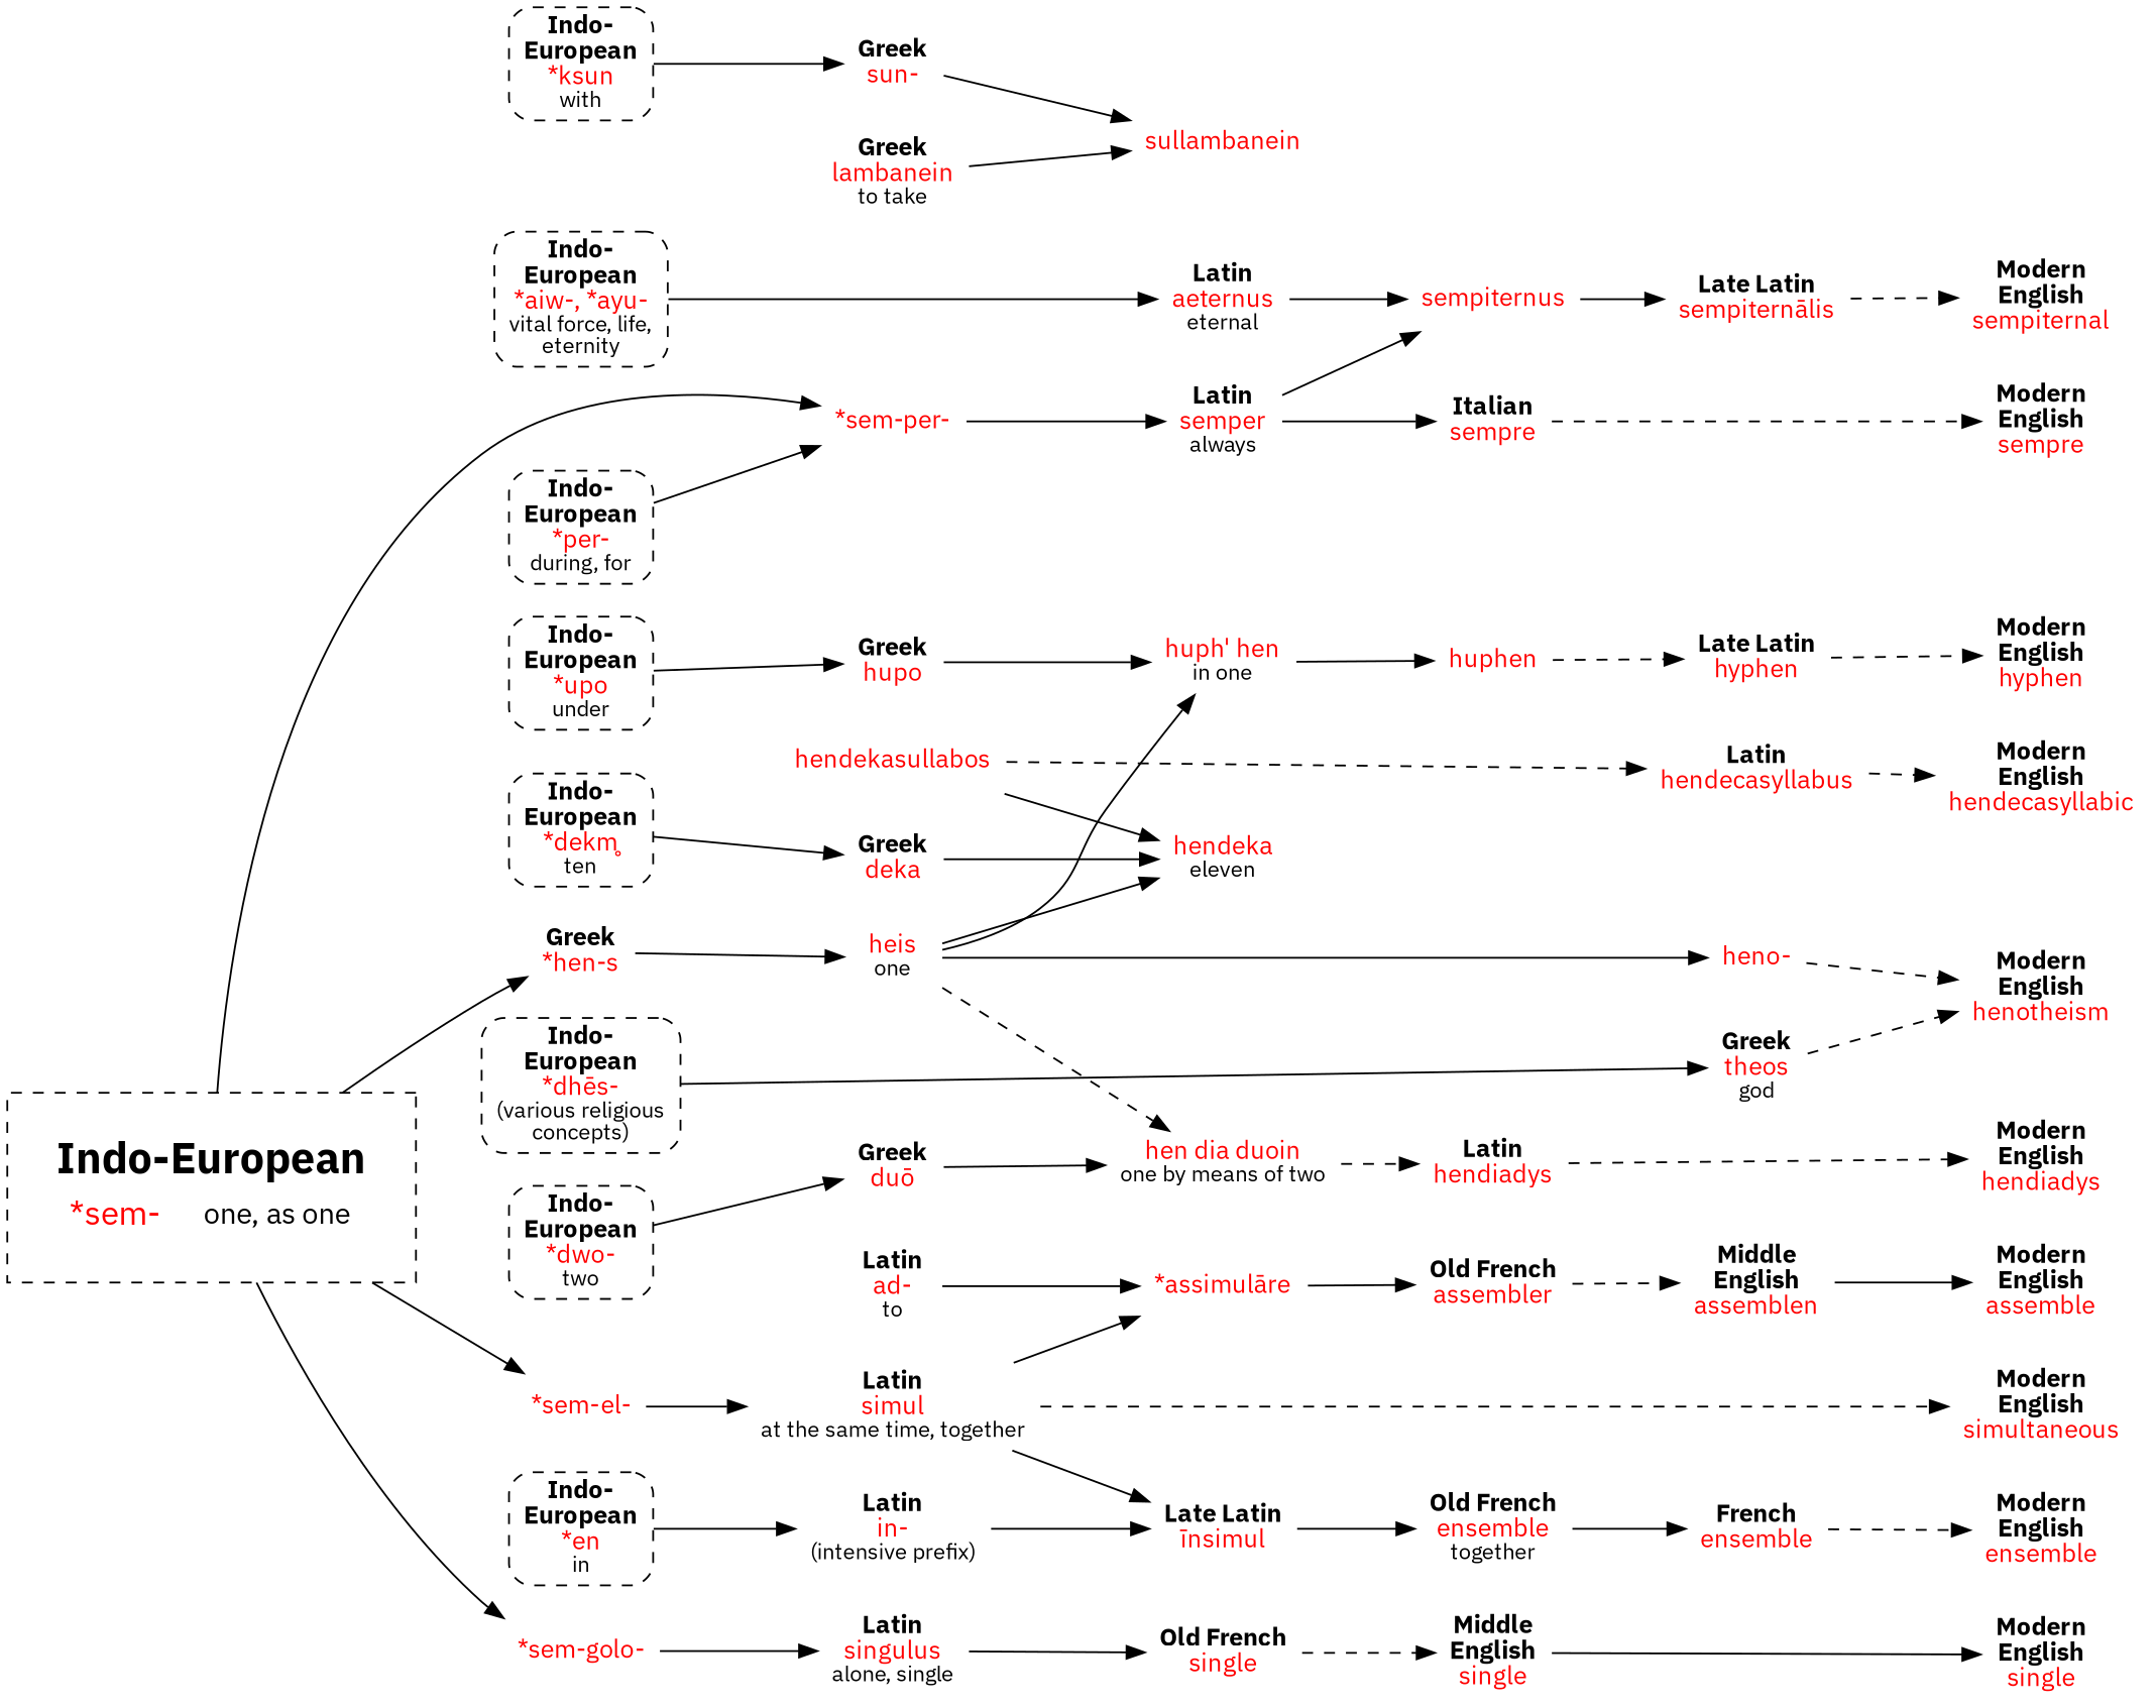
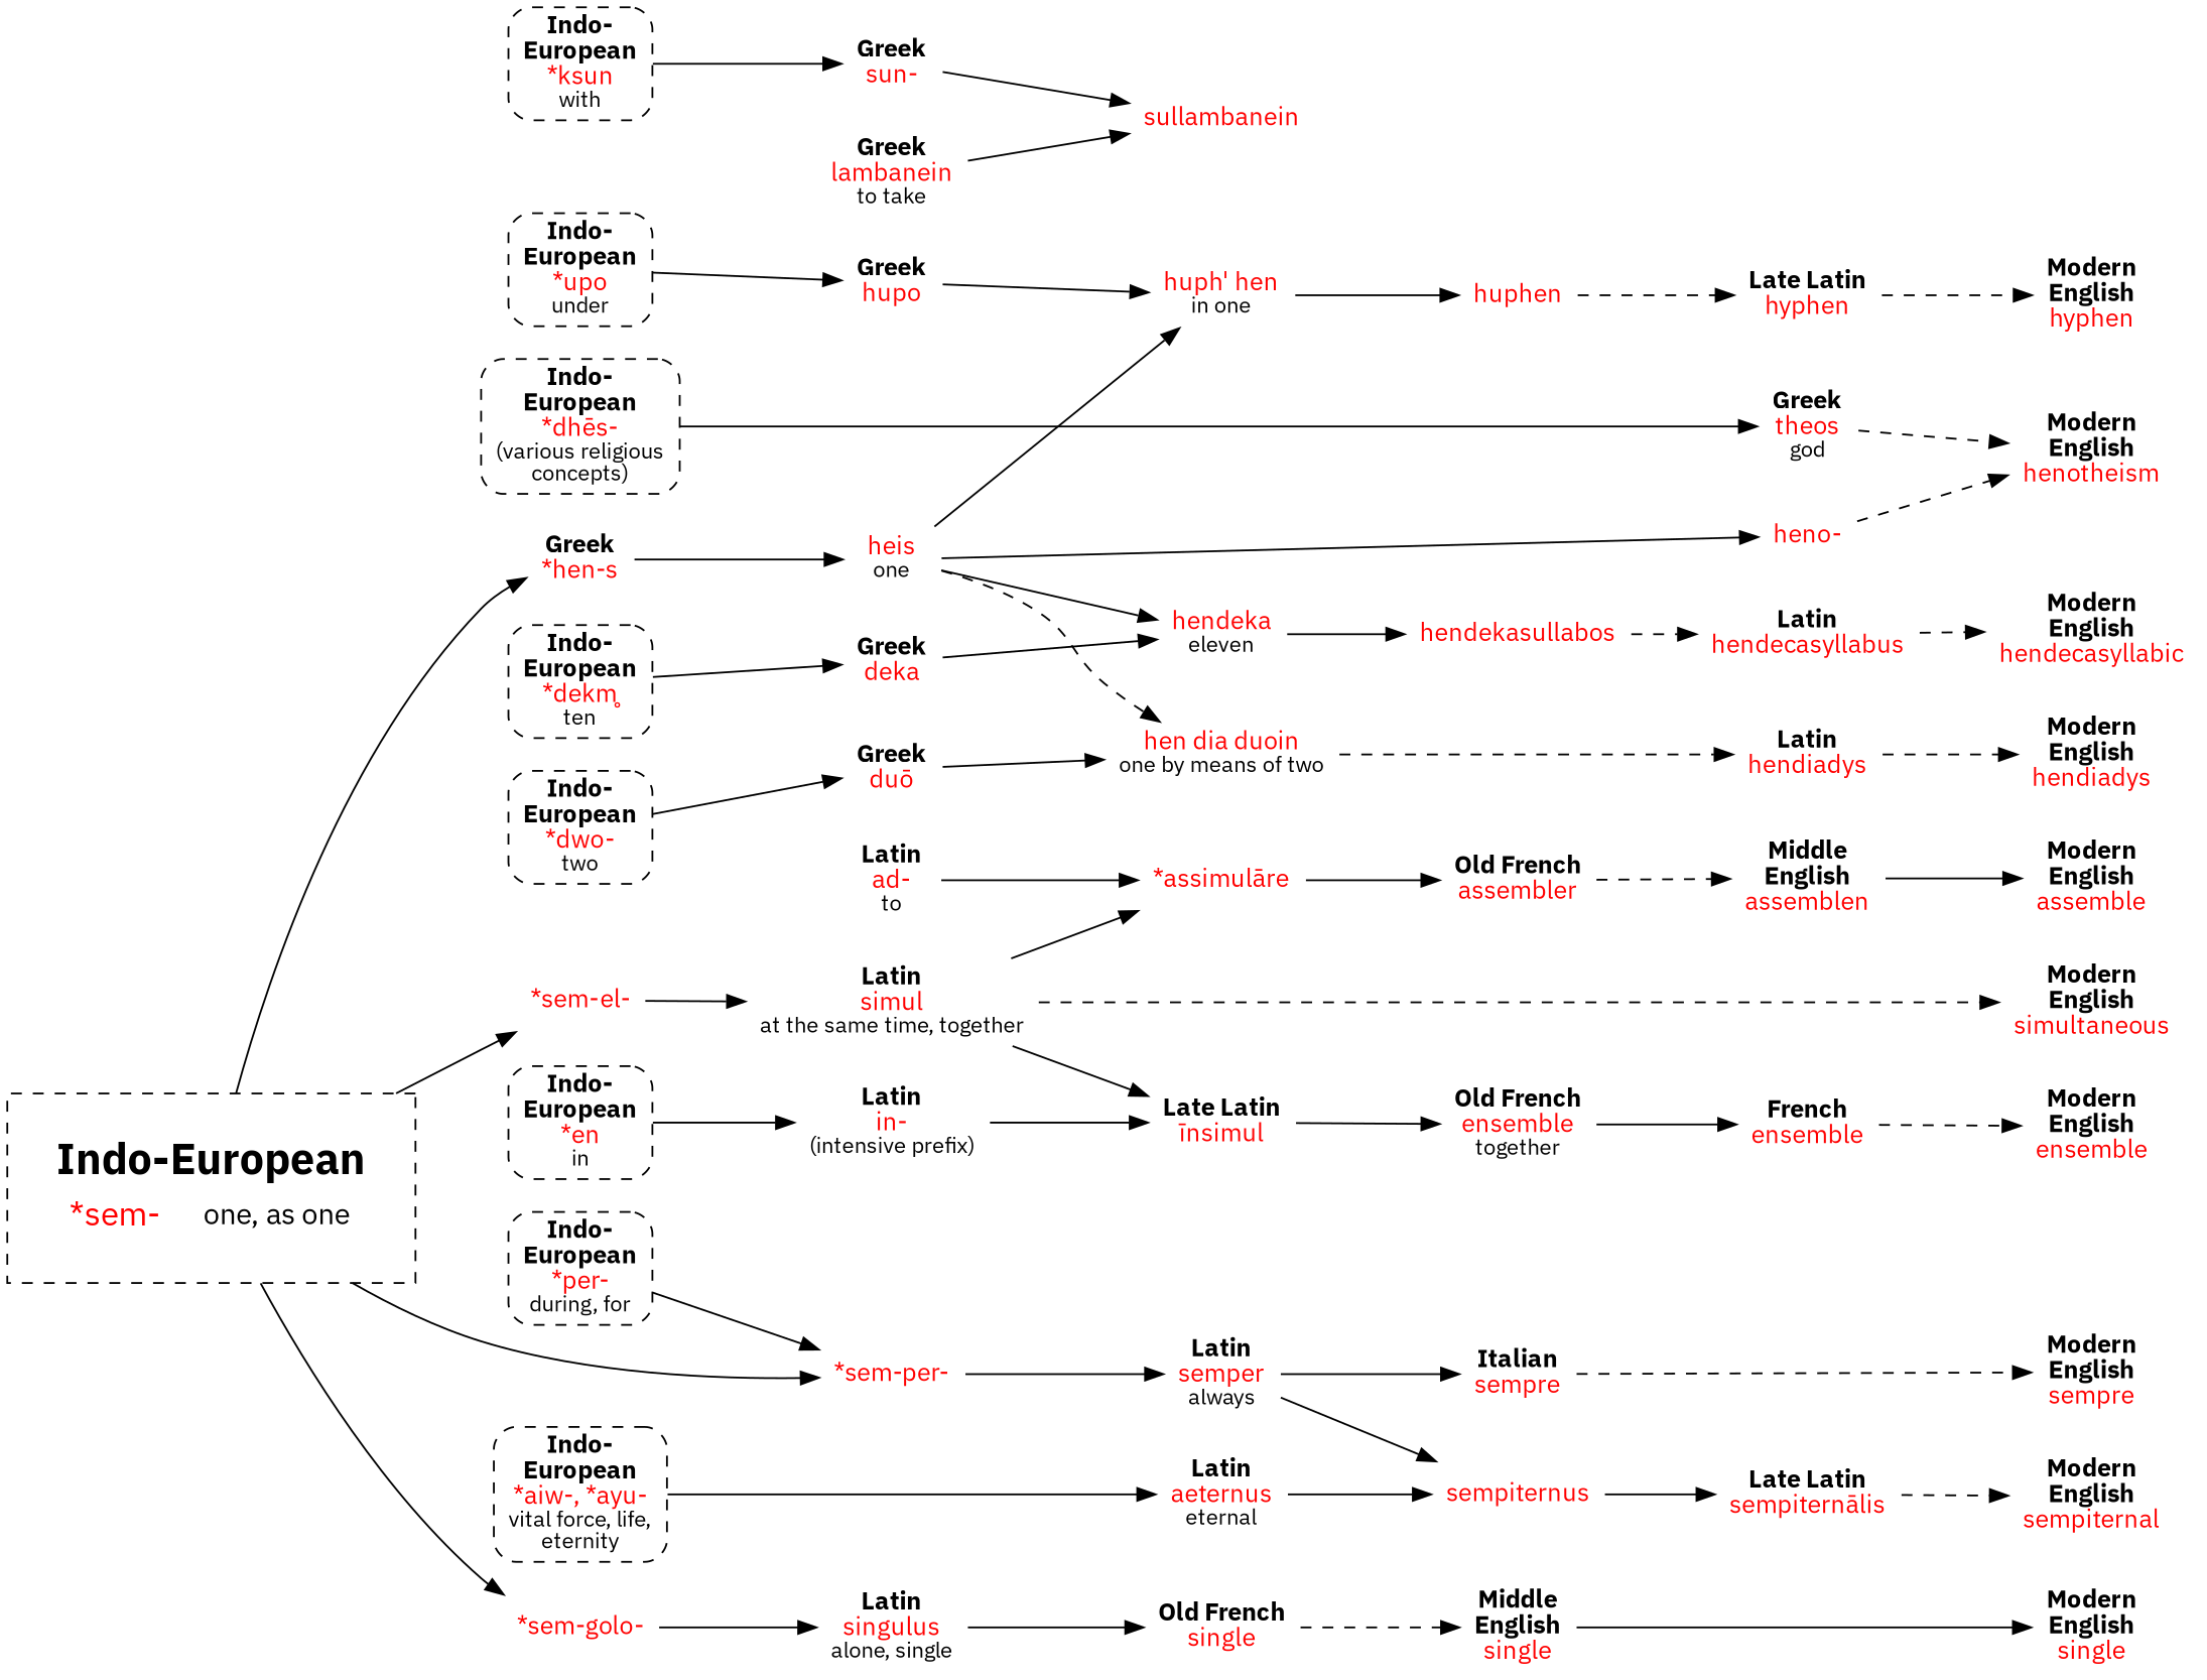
  strict digraph {
    fontname="IBM Plex Sans"
    rankdir=LR
    node [fontname="IBM Plex Sans" shape=none]
    edge [fontname="IBM Plex Sans"]
    n1 [label=<<b>Modern<br/>English</b><br/><font color="red">hyphen</font>>]
    n2 [label=<<b>Modern<br/>English</b><br/><font color="red">henotheism</font>>]
    n3 [label=<<b>Modern<br/>English</b><br/><font color="red">hendecasyllabic</font>>]
    n4 [label=<<b>Modern<br/>English</b><br/><font color="red">hendiadys</font>>]
    n5 [label=<<b>Modern<br/>English</b><br/><font color="red">simultaneous</font>>]
    n6 [label=<<b>Modern<br/>English</b><br/><font color="red">assemble</font>>]
    n7 [label=<<b>Modern<br/>English</b><br/><font color="red">ensemble</font>>]
    n8 [label=<<b>Modern<br/>English</b><br/><font color="red">single</font>>]
    n9 [label=<<b>Modern<br/>English</b><br/><font color="red">sempre</font>>]
    n10 [label=<<b>Modern<br/>English</b><br/><font color="red">sempiternal</font>>]
    n11 [label=<<b>Indo-<br/>European</b><br/><font color="red">*upo</font><br/><font point-size="12">under</font>> shape=box style="dashed,rounded"]
    n12 [label=<<b>Indo-<br/>European</b><br/><font color="red">*dhēs-</font><br/><font point-size="12">(various religious<br/>concepts)</font>> shape=box style="dashed,rounded"]
    n13 [label=<<b>Indo-<br/>European</b><br/><font color="red">*dekm̥</font><br/><font point-size="12">ten</font>> shape=box style="dashed,rounded"]
    n14 [label=<<b>Indo-<br/>European</b><br/><font color="red">*ksun</font><br/><font point-size="12">with</font>> shape=box style="dashed,rounded"]
    n15 [label=<<b>Indo-<br/>European</b><br/><font color="red">*dwo-</font><br/><font point-size="12">two</font>> shape=box style="dashed,rounded"]
    n16 [label=<<b>Indo-<br/>European</b><br/><font color="red">*en</font><br/><font point-size="12">in</font>> shape=box style="dashed,rounded"]
    n17 [label=<<b>Indo-<br/>European</b><br/><font color="red">*per-</font><br/><font point-size="12">during, for</font>> shape=box style="dashed,rounded"]
    n18 [label=<<b>Indo-<br/>European</b><br/><font color="red">*aiw-, *ayu-</font><br/><font point-size="12">vital force, life,<br/>eternity</font>> shape=box style="dashed,rounded"]
    n19 [label=<<b>Greek</b><br/><font color="red">hupo</font>>]
    n20 [label=<<b>Greek</b><br/><font color="red">theos</font><br/><font point-size="12">god</font>>]
    n21 [label=<<b>Greek</b><br/><font color="red">deka</font>>]
    n22 [label=<<b>Greek</b><br/><font color="red">sun-</font>>]
    n23 [label=<<b>Greek</b><br/><font color="red">duō</font>>]
    n24 [label=<<b>Latin</b><br/><font color="red">in-</font><br/><font point-size="12">(intensive prefix)</font>>]
    n25 [label=<<font color="red">*sem-per-</font>>]
    n26 [label=<<b>Latin</b><br/><font color="red">aeternus</font><br/><font point-size="12">eternal</font>>]
    n27 [label=<<table border="0"><tr><td colspan="2"><font point-size="24"><b>Indo-European</b></font></td></tr><tr><td><font point-size="18" color="red">*sem-</font></td><td><font point-size="16">one, as one</font></td></tr></table>> margin=.3 peripheries=1 shape=rect style=dashed]
    n28 [label=<<b>Greek</b><br/><font color="red">*hen-s</font>>]
    n29 [label=<<font color="red">*sem-el-</font>>]
    n30 [label=<<font color="red">*sem-golo-</font>>]
    n31 [label=<<font color="red">heis</font><br/><font point-size="12">one</font>>]
    n32 [label=<<b>Latin</b><br/><font color="red">simul</font><br/><font point-size="12">at the same time, together</font>>]
    n33 [label=<<b>Latin</b><br/><font color="red">singulus</font><br/><font point-size="12">alone, single</font>>]
    n34 [label=<<b>Latin</b><br/><font color="red">semper</font><br/><font point-size="12">always</font>>]
    n35 [label=<<font color="red">huph' hen</font><br/><font point-size="12">in one</font>>]
    n36 [label=<<font color="red">heno-</font>>]
    n37 [label=<<font color="red">hendeka</font><br/><font point-size="12">eleven</font>>]
    n38 [label=<<font color="red">hen dia duoin</font><br/><font point-size="12">one by means of two</font>>]
    n39 [label=<<font color="red">huphen</font>>]
    n40 [label=<<font color="red">hendekasullabos</font>>]
    n41 [label=<<b>Latin</b><br/><font color="red">hendiadys</font>>]
    n42 [label=<<b>Late Latin</b><br/><font color="red">hyphen</font>>]
    n43 [label=<<b>Latin</b><br/><font color="red">hendecasyllabus</font>>]
    n44 [label=<<font color="red">sullambanein</font>>]
    n45 [label=<<b>Greek</b><br/><font color="red">lambanein</font><br/><font point-size="12">to take</font>>]
    n46 [label=<<font color="red">*assimulāre</font>>]
    n47 [label=<<b>Late Latin</b><br/><font color="red">īnsimul</font>>]
    n48 [label=<<b>Old French</b><br/><font color="red">assembler</font>>]
    n49 [label=<<b>Old French</b><br/><font color="red">ensemble</font><br/><font point-size="12">together</font>>]
    n50 [label=<<b>Latin</b><br/><font color="red">ad-</font><br/><font point-size="12">to</font>>]
    n51 [label=<<b>Middle<br/>English</b><br/><font color="red">assemblen</font>>]
    n52 [label=<<b>French</b><br/><font color="red">ensemble</font>>]
    n53 [label=<<b>Old French</b><br/><font color="red">single</font>>]
    n54 [label=<<b>Middle<br/>English</b><br/><font color="red">single</font>>]
    n55 [label=<<b>Italian</b><br/><font color="red">sempre</font>>]
    n56 [label=<<font color="red">sempiternus</font>>]
    n57 [label=<<b>Late Latin</b><br/><font color="red">sempiternālis</font>>]
    subgraph sub_1 {
      rank=sink
      n1
      n2
      n3
      n4
      n5
      n6
      n7
      n8
      n9
      n10
    }
    subgraph sub_2 {
      rank=same
      n11
      n12
      n13
      n14
      n15
      n16
      n17
      n18
    }
    n11 -> n19
    n12 -> n20
    n13 -> n21
    n14 -> n22
    n15 -> n23
    n16 -> n24
    n17 -> n25
    n18 -> n26
    n19 -> n35
    n20 -> n2 [style=dashed]
    n21 -> n37
    n22 -> n44
    n23 -> n38
    n24 -> n47
    n25 -> n34
    n26 -> n56
    n27 -> n25
    n27 -> n28
    n27 -> n29
    n27 -> n30
    n28 -> n31
    n29 -> n32
    n30 -> n33
    n31 -> n35
    n31 -> n36
    n31 -> n37
    n31 -> n38 [style=dashed]
    n32 -> n5 [style=dashed]
    n32 -> n46
    n32 -> n47
    n33 -> n53
    n34 -> n55
    n34 -> n56
    n35 -> n39
    n36 -> n2 [style=dashed]
-   n40 -> n37
+   n37 -> n40
    n38 -> n41 [style=dashed]
    n39 -> n42 [style=dashed]
    n40 -> n43 [style=dashed]
    n41 -> n4 [style=dashed]
    n42 -> n1 [style=dashed]
    n43 -> n3 [style=dashed]
    n45 -> n44
    n46 -> n48
    n47 -> n49
    n48 -> n51 [style=dashed]
    n49 -> n52
    n50 -> n46
    n51 -> n6
    n52 -> n7 [style=dashed]
    n53 -> n54 [style=dashed]
    n54 -> n8
    n55 -> n9 [style=dashed]
    n56 -> n57
    n57 -> n10 [style=dashed]
  }
